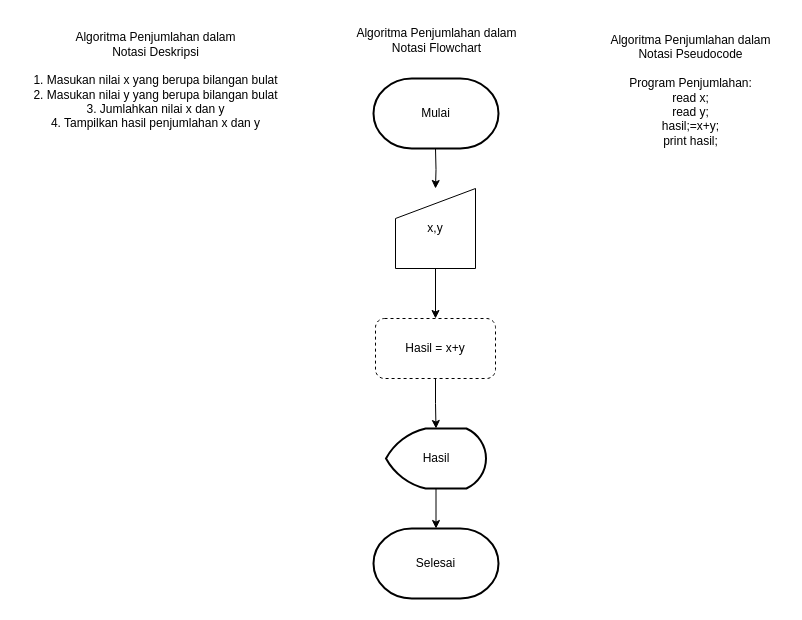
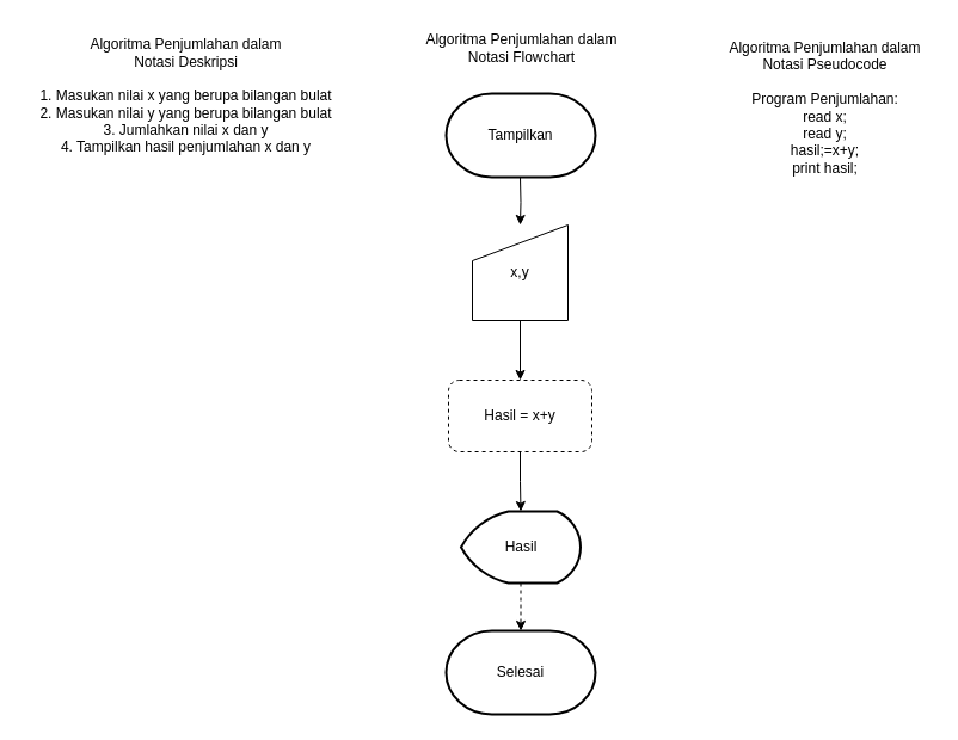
  <mxCell id="0" />
  <mxCell id="1" parent="0" />
  <mxCell id="2" value="" style="edgeStyle=orthogonalEdgeStyle;rounded=0;orthogonalLoop=1;jettySize=auto;html=1;" edge="1" parent="1" source="3" target="10"><mxGeometry relative="1" as="geometry" /></mxCell>
  <mxCell id="3" value="Hasil = x+y" style="rounded=1;whiteSpace=wrap;html=1;dashed=1;" vertex="1" parent="1"><mxGeometry x="375" y="318" width="120" height="60" as="geometry" /></mxCell>
  <mxCell id="4" value="" style="edgeStyle=orthogonalEdgeStyle;rounded=0;orthogonalLoop=1;jettySize=auto;html=1;" edge="1" parent="1" target="6"><mxGeometry relative="1" as="geometry"><mxPoint x="435" y="148" as="sourcePoint" /></mxGeometry></mxCell>
  <mxCell id="5" value="" style="edgeStyle=orthogonalEdgeStyle;rounded=0;orthogonalLoop=1;jettySize=auto;html=1;" edge="1" parent="1" source="6" target="3"><mxGeometry relative="1" as="geometry" /></mxCell>
  <mxCell id="6" value="x,y" style="shape=manualInput;whiteSpace=wrap;html=1;" vertex="1" parent="1"><mxGeometry x="395" y="188" width="80" height="80" as="geometry" /></mxCell>
  <mxCell id="7" value="Selesai" style="strokeWidth=2;html=1;shape=mxgraph.flowchart.terminator;whiteSpace=wrap;" vertex="1" parent="1"><mxGeometry x="373" y="528" width="125" height="70" as="geometry" /></mxCell>
- <mxCell id="8" value="Mulai" style="strokeWidth=2;html=1;shape=mxgraph.flowchart.terminator;whiteSpace=wrap;" vertex="1" parent="1"><mxGeometry x="373" y="78" width="125" height="70" as="geometry" /></mxCell>
- <mxCell id="9" value="" style="edgeStyle=orthogonalEdgeStyle;rounded=0;orthogonalLoop=1;jettySize=auto;html=1;" edge="1" parent="1" source="10" target="7"><mxGeometry relative="1" as="geometry" /></mxCell>
+ <mxCell id="8" value="Tampilkan" style="strokeWidth=2;html=1;shape=mxgraph.flowchart.terminator;whiteSpace=wrap;" vertex="1" parent="1"><mxGeometry x="373" y="78" width="125" height="70" as="geometry" /></mxCell>
+ <mxCell id="9" value="" style="edgeStyle=orthogonalEdgeStyle;rounded=0;orthogonalLoop=1;jettySize=auto;html=1;dashed=1;" edge="1" parent="1" source="10" target="7"><mxGeometry relative="1" as="geometry" /></mxCell>
  <mxCell id="10" value="Hasil" style="strokeWidth=2;html=1;shape=mxgraph.flowchart.display;whiteSpace=wrap;" vertex="1" parent="1"><mxGeometry x="385.5" y="428" width="100" height="60" as="geometry" /></mxCell>
  <mxCell id="11" value="Algoritma Penjumlahan dalam&lt;br&gt;Notasi Deskripsi&lt;br&gt;&lt;br&gt;1. Masukan nilai x yang berupa bilangan bulat&lt;br&gt;2. Masukan nilai y yang berupa bilangan bulat&lt;br&gt;3. Jumlahkan nilai x dan y&lt;br&gt;4. Tampilkan hasil penjumlahan x dan y" style="text;html=1;resizable=0;autosize=1;align=center;verticalAlign=middle;points=[];fillColor=none;strokeColor=none;rounded=0;" vertex="1" parent="1"><mxGeometry x="20" y="25" width="270" height="110" as="geometry" /></mxCell>
  <mxCell id="12" value="Algoritma Penjumlahan dalam&lt;br&gt;Notasi Flowchart" style="text;html=1;resizable=0;autosize=1;align=center;verticalAlign=middle;points=[];fillColor=none;strokeColor=none;rounded=0;" vertex="1" parent="1"><mxGeometry x="345.5" y="20" width="180" height="40" as="geometry" /></mxCell>
  <mxCell id="13" value="Algoritma Penjumlahan dalam&lt;br&gt;Notasi Pseudocode&lt;br&gt;&lt;br&gt;Program Penjumlahan:&lt;br&gt;read x;&lt;br&gt;read y;&lt;br&gt;hasil;=x+y;&lt;br&gt;print hasil;&lt;br&gt;" style="text;html=1;resizable=0;autosize=1;align=center;verticalAlign=middle;points=[];fillColor=none;strokeColor=none;rounded=0;" vertex="1" parent="1"><mxGeometry x="600" y="25" width="180" height="130" as="geometry" /></mxCell>
